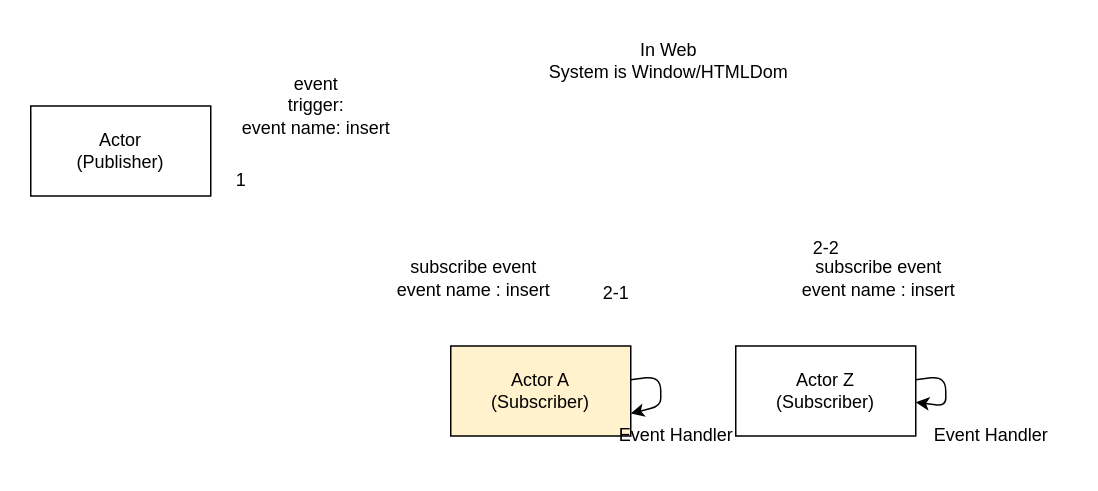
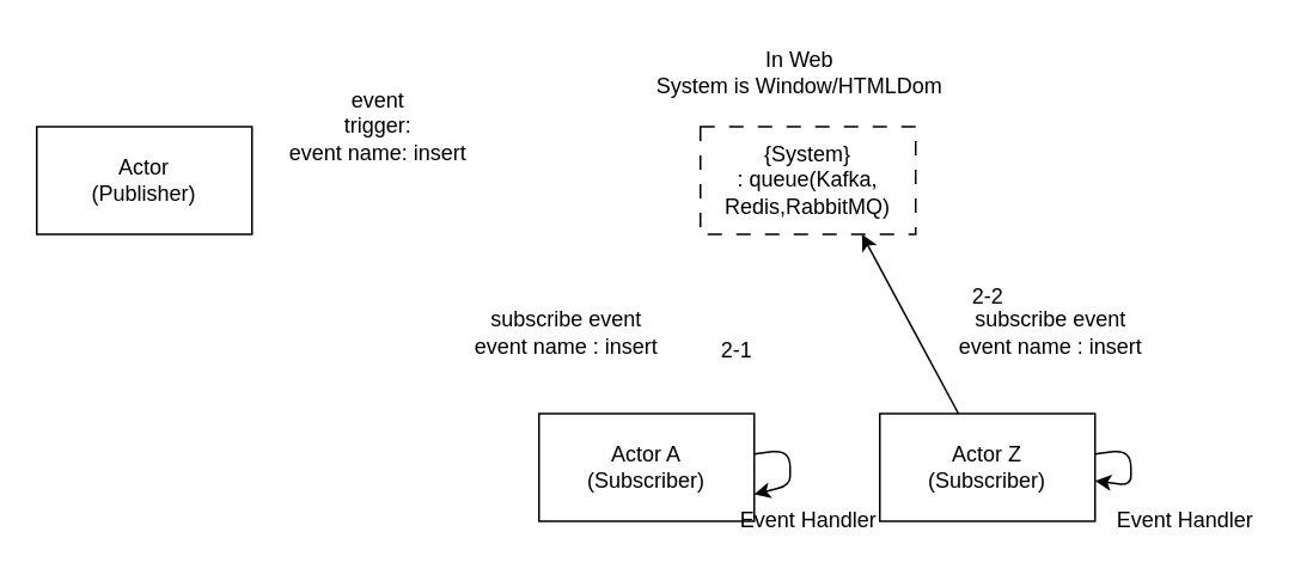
  <mxCell id="0" />
  <mxCell id="1" parent="0" />
  <mxCell id="2" value="Actor&lt;br&gt;(Publisher)" style="rounded=0;whiteSpace=wrap;html=1;" vertex="1" parent="1"><mxGeometry x="20" y="70" width="120" height="60" as="geometry" /></mxCell>
+ <mxCell id="3" value="{System}&lt;br&gt;: queue(Kafka, Redis,RabbitMQ)" style="rounded=0;whiteSpace=wrap;html=1;dashed=1;dashPattern=8 8;" vertex="1" parent="1"><mxGeometry x="390" y="70" width="120" height="60" as="geometry" /></mxCell>
  <mxCell id="4" style="edgeStyle=none;html=1;entryX=1;entryY=0.75;entryDx=0;entryDy=0;" edge="1" parent="1" source="5" target="5"><mxGeometry relative="1" as="geometry"><mxPoint x="260" y="300" as="targetPoint" /></mxGeometry></mxCell>
- <mxCell id="5" value="Actor A&lt;br&gt;(Subscriber)" style="rounded=0;whiteSpace=wrap;html=1;fillColor=#fff2cc;" vertex="1" parent="1"><mxGeometry x="300" y="230" width="120" height="60" as="geometry" /></mxCell>
+ <mxCell id="5" value="Actor A&lt;br&gt;(Subscriber)" style="rounded=0;whiteSpace=wrap;html=1;" vertex="1" parent="1"><mxGeometry x="300" y="230" width="120" height="60" as="geometry" /></mxCell>
+ <mxCell id="6" style="edgeStyle=none;html=1;entryX=0.75;entryY=1;entryDx=0;entryDy=0;" edge="1" parent="1" source="7" target="3"><mxGeometry relative="1" as="geometry" /></mxCell>
  <mxCell id="7" value="Actor Z&lt;br&gt;(Subscriber)" style="rounded=0;whiteSpace=wrap;html=1;" vertex="1" parent="1"><mxGeometry x="490" y="230" width="120" height="60" as="geometry" /></mxCell>
  <mxCell id="8" value="event&lt;br&gt;trigger:&lt;br&gt;event name: insert" style="text;html=1;align=center;verticalAlign=middle;resizable=0;points=[];autosize=1;strokeColor=none;fillColor=none;" vertex="1" parent="1"><mxGeometry x="150" y="40" width="120" height="60" as="geometry" /></mxCell>
  <mxCell id="9" value="subscribe event&lt;br&gt;event name : insert" style="text;html=1;align=center;verticalAlign=middle;resizable=0;points=[];autosize=1;strokeColor=none;fillColor=none;" vertex="1" parent="1"><mxGeometry x="250" y="165" width="130" height="40" as="geometry" /></mxCell>
  <mxCell id="10" value="subscribe event&lt;br&gt;event name : insert" style="text;html=1;align=center;verticalAlign=middle;resizable=0;points=[];autosize=1;strokeColor=none;fillColor=none;" vertex="1" parent="1"><mxGeometry x="520" y="165" width="130" height="40" as="geometry" /></mxCell>
  <mxCell id="11" value="Event Handler" style="text;html=1;align=center;verticalAlign=middle;resizable=0;points=[];autosize=1;strokeColor=none;fillColor=none;dashed=1;dashPattern=8 8;" vertex="1" parent="1"><mxGeometry x="400" y="275" width="100" height="30" as="geometry" /></mxCell>
  <mxCell id="12" style="edgeStyle=none;html=1;" edge="1" parent="1" source="7" target="7"><mxGeometry relative="1" as="geometry" /></mxCell>
  <mxCell id="13" value="Event Handler" style="text;html=1;align=center;verticalAlign=middle;resizable=0;points=[];autosize=1;strokeColor=none;fillColor=none;dashed=1;dashPattern=8 8;" vertex="1" parent="1"><mxGeometry x="610" y="275" width="100" height="30" as="geometry" /></mxCell>
- <mxCell id="14" value="1" style="text;html=1;align=center;verticalAlign=middle;resizable=0;points=[];autosize=1;strokeColor=none;fillColor=none;" vertex="1" parent="1"><mxGeometry x="145" y="105" width="30" height="30" as="geometry" /></mxCell>
  <mxCell id="15" value="2-1" style="text;html=1;align=center;verticalAlign=middle;resizable=0;points=[];autosize=1;strokeColor=none;fillColor=none;" vertex="1" parent="1"><mxGeometry x="390" y="180" width="40" height="30" as="geometry" /></mxCell>
  <mxCell id="16" value="2-2" style="text;html=1;align=center;verticalAlign=middle;resizable=0;points=[];autosize=1;strokeColor=none;fillColor=none;dashed=1;dashPattern=8 8;" vertex="1" parent="1"><mxGeometry x="530" y="150" width="40" height="30" as="geometry" /></mxCell>
  <mxCell id="17" value="In Web&lt;br&gt;System is Window/HTMLDom" style="text;html=1;align=center;verticalAlign=middle;resizable=0;points=[];autosize=1;strokeColor=none;fillColor=none;" vertex="1" parent="1"><mxGeometry x="355" y="20" width="180" height="40" as="geometry" /></mxCell>
